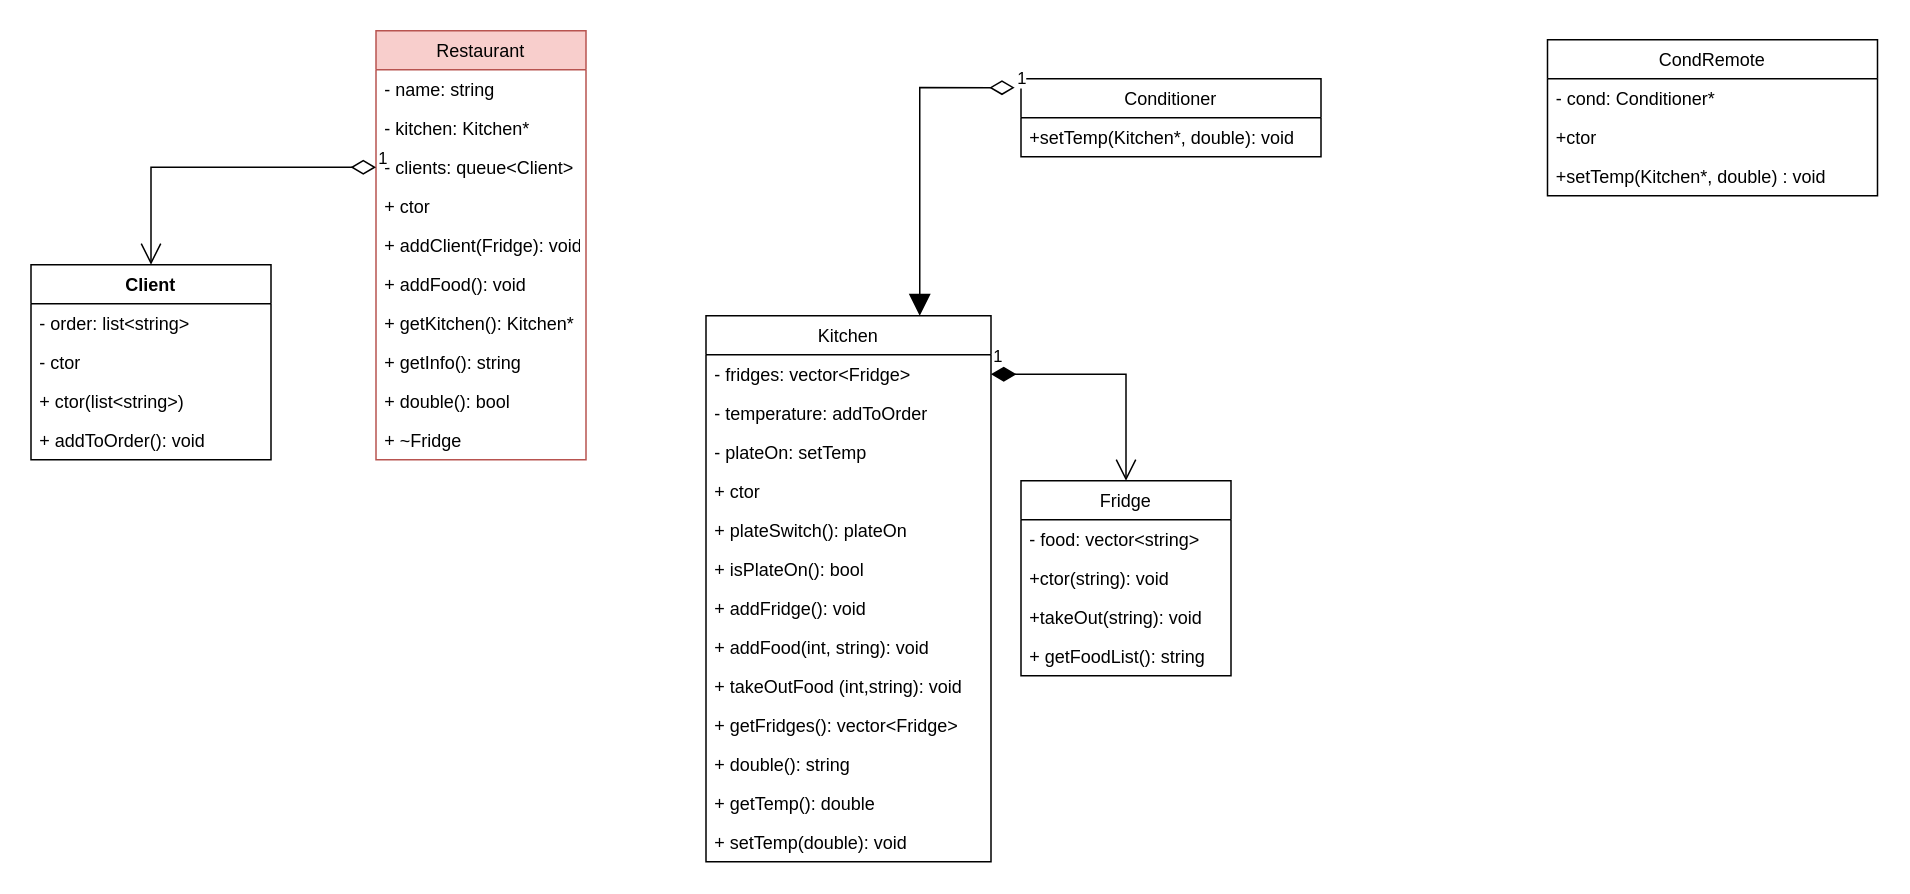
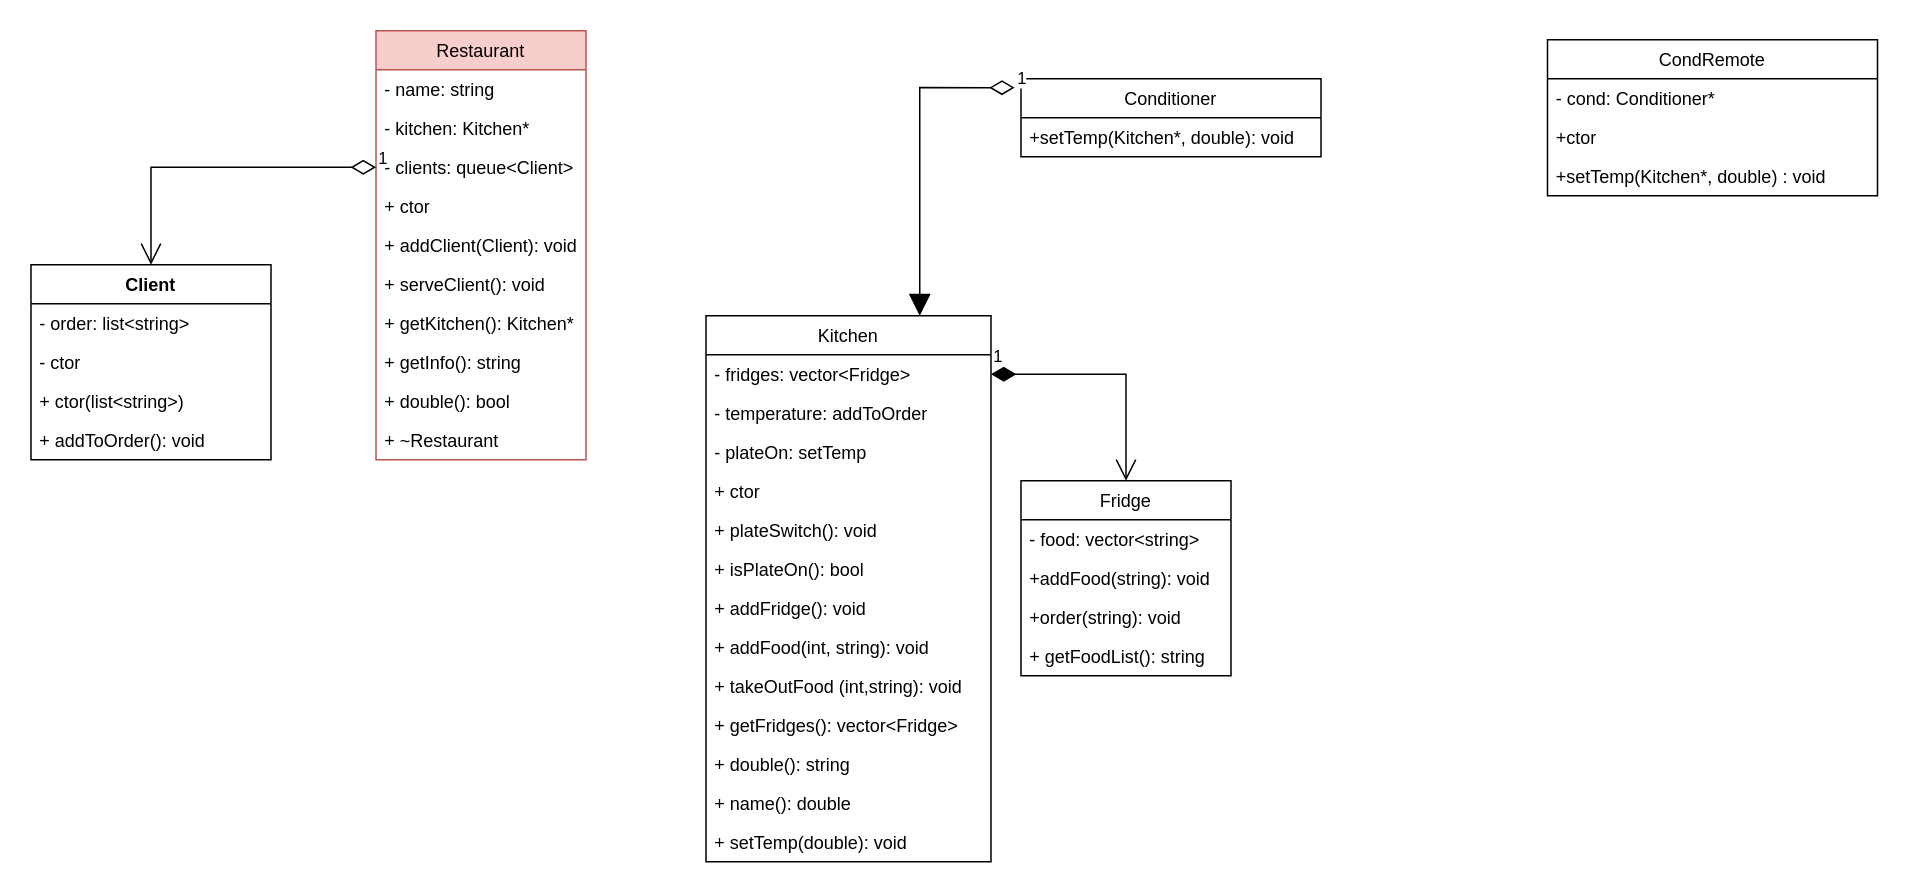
  <mxCell id="0" />
  <mxCell id="1" parent="0" />
  <mxCell id="2" value="Restaurant" style="swimlane;fontStyle=0;childLayout=stackLayout;horizontal=1;startSize=26;fillColor=#f8cecc;horizontalStack=0;resizeParent=1;resizeParentMax=0;resizeLast=0;collapsible=1;marginBottom=0;strokeColor=#b85450;" parent="1" vertex="1"><mxGeometry x="250" y="20" width="140" height="286" as="geometry" /></mxCell>
  <mxCell id="3" value="- name: string" style="text;strokeColor=none;fillColor=none;align=left;verticalAlign=top;spacingLeft=4;spacingRight=4;overflow=hidden;rotatable=0;points=[[0,0.5],[1,0.5]];portConstraint=eastwest;" parent="2" vertex="1"><mxGeometry y="26" width="140" height="26" as="geometry" /></mxCell>
  <mxCell id="4" value="- kitchen: Kitchen*" style="text;strokeColor=none;fillColor=none;align=left;verticalAlign=top;spacingLeft=4;spacingRight=4;overflow=hidden;rotatable=0;points=[[0,0.5],[1,0.5]];portConstraint=eastwest;" parent="2" vertex="1"><mxGeometry y="52" width="140" height="26" as="geometry" /></mxCell>
  <mxCell id="5" value="- clients: queue&lt;Client&gt;" style="text;strokeColor=none;fillColor=none;align=left;verticalAlign=top;spacingLeft=4;spacingRight=4;overflow=hidden;rotatable=0;points=[[0,0.5],[1,0.5]];portConstraint=eastwest;" parent="2" vertex="1"><mxGeometry y="78" width="140" height="26" as="geometry" /></mxCell>
  <mxCell id="6" value="+ ctor" style="text;strokeColor=none;fillColor=none;align=left;verticalAlign=top;spacingLeft=4;spacingRight=4;overflow=hidden;rotatable=0;points=[[0,0.5],[1,0.5]];portConstraint=eastwest;" parent="2" vertex="1"><mxGeometry y="104" width="140" height="26" as="geometry" /></mxCell>
- <mxCell id="7" value="+ addClient(Fridge): void" style="text;strokeColor=none;fillColor=none;align=left;verticalAlign=top;spacingLeft=4;spacingRight=4;overflow=hidden;rotatable=0;points=[[0,0.5],[1,0.5]];portConstraint=eastwest;" parent="2" vertex="1"><mxGeometry y="130" width="140" height="26" as="geometry" /></mxCell>
- <mxCell id="8" value="+ addFood(): void" style="text;strokeColor=none;fillColor=none;align=left;verticalAlign=top;spacingLeft=4;spacingRight=4;overflow=hidden;rotatable=0;points=[[0,0.5],[1,0.5]];portConstraint=eastwest;" parent="2" vertex="1"><mxGeometry y="156" width="140" height="26" as="geometry" /></mxCell>
+ <mxCell id="7" value="+ addClient(Client): void" style="text;strokeColor=none;fillColor=none;align=left;verticalAlign=top;spacingLeft=4;spacingRight=4;overflow=hidden;rotatable=0;points=[[0,0.5],[1,0.5]];portConstraint=eastwest;" parent="2" vertex="1"><mxGeometry y="130" width="140" height="26" as="geometry" /></mxCell>
+ <mxCell id="8" value="+ serveClient(): void" style="text;strokeColor=none;fillColor=none;align=left;verticalAlign=top;spacingLeft=4;spacingRight=4;overflow=hidden;rotatable=0;points=[[0,0.5],[1,0.5]];portConstraint=eastwest;" parent="2" vertex="1"><mxGeometry y="156" width="140" height="26" as="geometry" /></mxCell>
  <mxCell id="9" value="+ getKitchen(): Kitchen*" style="text;strokeColor=none;fillColor=none;align=left;verticalAlign=top;spacingLeft=4;spacingRight=4;overflow=hidden;rotatable=0;points=[[0,0.5],[1,0.5]];portConstraint=eastwest;" parent="2" vertex="1"><mxGeometry y="182" width="140" height="26" as="geometry" /></mxCell>
  <mxCell id="10" value="+ getInfo(): string" style="text;strokeColor=none;fillColor=none;align=left;verticalAlign=top;spacingLeft=4;spacingRight=4;overflow=hidden;rotatable=0;points=[[0,0.5],[1,0.5]];portConstraint=eastwest;" parent="2" vertex="1"><mxGeometry y="208" width="140" height="26" as="geometry" /></mxCell>
  <mxCell id="11" value="+ double(): bool" style="text;strokeColor=none;fillColor=none;align=left;verticalAlign=top;spacingLeft=4;spacingRight=4;overflow=hidden;rotatable=0;points=[[0,0.5],[1,0.5]];portConstraint=eastwest;" parent="2" vertex="1"><mxGeometry y="234" width="140" height="26" as="geometry" /></mxCell>
- <mxCell id="12" value="+ ~Fridge" style="text;strokeColor=none;fillColor=none;align=left;verticalAlign=top;spacingLeft=4;spacingRight=4;overflow=hidden;rotatable=0;points=[[0,0.5],[1,0.5]];portConstraint=eastwest;" parent="2" vertex="1"><mxGeometry y="260" width="140" height="26" as="geometry" /></mxCell>
+ <mxCell id="12" value="+ ~Restaurant" style="text;strokeColor=none;fillColor=none;align=left;verticalAlign=top;spacingLeft=4;spacingRight=4;overflow=hidden;rotatable=0;points=[[0,0.5],[1,0.5]];portConstraint=eastwest;" parent="2" vertex="1"><mxGeometry y="260" width="140" height="26" as="geometry" /></mxCell>
  <mxCell id="13" value="Conditioner" style="swimlane;fontStyle=0;childLayout=stackLayout;horizontal=1;startSize=26;fillColor=none;horizontalStack=0;resizeParent=1;resizeParentMax=0;resizeLast=0;collapsible=1;marginBottom=0;" parent="1" vertex="1"><mxGeometry x="680" y="52" width="200" height="52" as="geometry" /></mxCell>
  <mxCell id="14" value="+setTemp(Kitchen*, double): void" style="text;strokeColor=none;fillColor=none;align=left;verticalAlign=top;spacingLeft=4;spacingRight=4;overflow=hidden;rotatable=0;points=[[0,0.5],[1,0.5]];portConstraint=eastwest;" parent="13" vertex="1"><mxGeometry y="26" width="200" height="26" as="geometry" /></mxCell>
  <mxCell id="15" value="Kitchen" style="swimlane;fontStyle=0;childLayout=stackLayout;horizontal=1;startSize=26;fillColor=none;horizontalStack=0;resizeParent=1;resizeParentMax=0;resizeLast=0;collapsible=1;marginBottom=0;" parent="1" vertex="1"><mxGeometry x="470" y="210" width="190" height="364" as="geometry" /></mxCell>
  <mxCell id="16" value="- fridges: vector&lt;Fridge&gt; " style="text;strokeColor=none;fillColor=none;align=left;verticalAlign=top;spacingLeft=4;spacingRight=4;overflow=hidden;rotatable=0;points=[[0,0.5],[1,0.5]];portConstraint=eastwest;" parent="15" vertex="1"><mxGeometry y="26" width="190" height="26" as="geometry" /></mxCell>
  <mxCell id="17" value="- temperature: addToOrder" style="text;strokeColor=none;fillColor=none;align=left;verticalAlign=top;spacingLeft=4;spacingRight=4;overflow=hidden;rotatable=0;points=[[0,0.5],[1,0.5]];portConstraint=eastwest;" parent="15" vertex="1"><mxGeometry y="52" width="190" height="26" as="geometry" /></mxCell>
  <mxCell id="18" value="- plateOn: setTemp " style="text;strokeColor=none;fillColor=none;align=left;verticalAlign=top;spacingLeft=4;spacingRight=4;overflow=hidden;rotatable=0;points=[[0,0.5],[1,0.5]];portConstraint=eastwest;" parent="15" vertex="1"><mxGeometry y="78" width="190" height="26" as="geometry" /></mxCell>
  <mxCell id="19" value="+ ctor" style="text;strokeColor=none;fillColor=none;align=left;verticalAlign=top;spacingLeft=4;spacingRight=4;overflow=hidden;rotatable=0;points=[[0,0.5],[1,0.5]];portConstraint=eastwest;" parent="15" vertex="1"><mxGeometry y="104" width="190" height="26" as="geometry" /></mxCell>
- <mxCell id="20" value="+ plateSwitch(): plateOn" style="text;strokeColor=none;fillColor=none;align=left;verticalAlign=top;spacingLeft=4;spacingRight=4;overflow=hidden;rotatable=0;points=[[0,0.5],[1,0.5]];portConstraint=eastwest;" parent="15" vertex="1"><mxGeometry y="130" width="190" height="26" as="geometry" /></mxCell>
+ <mxCell id="20" value="+ plateSwitch(): void" style="text;strokeColor=none;fillColor=none;align=left;verticalAlign=top;spacingLeft=4;spacingRight=4;overflow=hidden;rotatable=0;points=[[0,0.5],[1,0.5]];portConstraint=eastwest;" parent="15" vertex="1"><mxGeometry y="130" width="190" height="26" as="geometry" /></mxCell>
  <mxCell id="21" value="+ isPlateOn(): bool" style="text;strokeColor=none;fillColor=none;align=left;verticalAlign=top;spacingLeft=4;spacingRight=4;overflow=hidden;rotatable=0;points=[[0,0.5],[1,0.5]];portConstraint=eastwest;" parent="15" vertex="1"><mxGeometry y="156" width="190" height="26" as="geometry" /></mxCell>
  <mxCell id="22" value="+ addFridge(): void" style="text;strokeColor=none;fillColor=none;align=left;verticalAlign=top;spacingLeft=4;spacingRight=4;overflow=hidden;rotatable=0;points=[[0,0.5],[1,0.5]];portConstraint=eastwest;" parent="15" vertex="1"><mxGeometry y="182" width="190" height="26" as="geometry" /></mxCell>
  <mxCell id="23" value="+ addFood(int, string): void" style="text;strokeColor=none;fillColor=none;align=left;verticalAlign=top;spacingLeft=4;spacingRight=4;overflow=hidden;rotatable=0;points=[[0,0.5],[1,0.5]];portConstraint=eastwest;" parent="15" vertex="1"><mxGeometry y="208" width="190" height="26" as="geometry" /></mxCell>
  <mxCell id="24" value="+ takeOutFood (int,string): void" style="text;strokeColor=none;fillColor=none;align=left;verticalAlign=top;spacingLeft=4;spacingRight=4;overflow=hidden;rotatable=0;points=[[0,0.5],[1,0.5]];portConstraint=eastwest;" parent="15" vertex="1"><mxGeometry y="234" width="190" height="26" as="geometry" /></mxCell>
  <mxCell id="25" value="+ getFridges(): vector&lt;Fridge&gt;" style="text;strokeColor=none;fillColor=none;align=left;verticalAlign=top;spacingLeft=4;spacingRight=4;overflow=hidden;rotatable=0;points=[[0,0.5],[1,0.5]];portConstraint=eastwest;" parent="15" vertex="1"><mxGeometry y="260" width="190" height="26" as="geometry" /></mxCell>
  <mxCell id="26" value="+ double(): string" style="text;strokeColor=none;fillColor=none;align=left;verticalAlign=top;spacingLeft=4;spacingRight=4;overflow=hidden;rotatable=0;points=[[0,0.5],[1,0.5]];portConstraint=eastwest;" parent="15" vertex="1"><mxGeometry y="286" width="190" height="26" as="geometry" /></mxCell>
- <mxCell id="27" value="+ getTemp(): double" style="text;strokeColor=none;fillColor=none;align=left;verticalAlign=top;spacingLeft=4;spacingRight=4;overflow=hidden;rotatable=0;points=[[0,0.5],[1,0.5]];portConstraint=eastwest;" parent="15" vertex="1"><mxGeometry y="312" width="190" height="26" as="geometry" /></mxCell>
+ <mxCell id="27" value="+ name(): double" style="text;strokeColor=none;fillColor=none;align=left;verticalAlign=top;spacingLeft=4;spacingRight=4;overflow=hidden;rotatable=0;points=[[0,0.5],[1,0.5]];portConstraint=eastwest;" parent="15" vertex="1"><mxGeometry y="312" width="190" height="26" as="geometry" /></mxCell>
  <mxCell id="28" value="+ setTemp(double): void" style="text;strokeColor=none;fillColor=none;align=left;verticalAlign=top;spacingLeft=4;spacingRight=4;overflow=hidden;rotatable=0;points=[[0,0.5],[1,0.5]];portConstraint=eastwest;" parent="15" vertex="1"><mxGeometry y="338" width="190" height="26" as="geometry" /></mxCell>
  <mxCell id="29" value="Fridge" style="swimlane;fontStyle=0;childLayout=stackLayout;horizontal=1;startSize=26;fillColor=none;horizontalStack=0;resizeParent=1;resizeParentMax=0;resizeLast=0;collapsible=1;marginBottom=0;" parent="1" vertex="1"><mxGeometry x="680" y="320" width="140" height="130" as="geometry" /></mxCell>
  <mxCell id="30" value="- food: vector&lt;string&gt;" style="text;strokeColor=none;fillColor=none;align=left;verticalAlign=top;spacingLeft=4;spacingRight=4;overflow=hidden;rotatable=0;points=[[0,0.5],[1,0.5]];portConstraint=eastwest;" parent="29" vertex="1"><mxGeometry y="26" width="140" height="26" as="geometry" /></mxCell>
- <mxCell id="31" value="+ctor(string): void" style="text;strokeColor=none;fillColor=none;align=left;verticalAlign=top;spacingLeft=4;spacingRight=4;overflow=hidden;rotatable=0;points=[[0,0.5],[1,0.5]];portConstraint=eastwest;" parent="29" vertex="1"><mxGeometry y="52" width="140" height="26" as="geometry" /></mxCell>
- <mxCell id="32" value="+takeOut(string): void" style="text;strokeColor=none;fillColor=none;align=left;verticalAlign=top;spacingLeft=4;spacingRight=4;overflow=hidden;rotatable=0;points=[[0,0.5],[1,0.5]];portConstraint=eastwest;" parent="29" vertex="1"><mxGeometry y="78" width="140" height="26" as="geometry" /></mxCell>
+ <mxCell id="31" value="+addFood(string): void" style="text;strokeColor=none;fillColor=none;align=left;verticalAlign=top;spacingLeft=4;spacingRight=4;overflow=hidden;rotatable=0;points=[[0,0.5],[1,0.5]];portConstraint=eastwest;" parent="29" vertex="1"><mxGeometry y="52" width="140" height="26" as="geometry" /></mxCell>
+ <mxCell id="32" value="+order(string): void" style="text;strokeColor=none;fillColor=none;align=left;verticalAlign=top;spacingLeft=4;spacingRight=4;overflow=hidden;rotatable=0;points=[[0,0.5],[1,0.5]];portConstraint=eastwest;" parent="29" vertex="1"><mxGeometry y="78" width="140" height="26" as="geometry" /></mxCell>
  <mxCell id="33" value="+ getFoodList(): string" style="text;strokeColor=none;fillColor=none;align=left;verticalAlign=top;spacingLeft=4;spacingRight=4;overflow=hidden;rotatable=0;points=[[0,0.5],[1,0.5]];portConstraint=eastwest;" parent="29" vertex="1"><mxGeometry y="104" width="140" height="26" as="geometry" /></mxCell>
  <mxCell id="34" value="1" style="endArrow=open;html=1;endSize=12;startArrow=diamondThin;startSize=14;startFill=1;edgeStyle=orthogonalEdgeStyle;align=left;verticalAlign=bottom;rounded=0;exitX=1;exitY=0.5;exitDx=0;exitDy=0;entryX=0.5;entryY=0;entryDx=0;entryDy=0;" parent="1" source="16" target="29" edge="1"><mxGeometry x="-1" y="3" relative="1" as="geometry"><mxPoint x="470" y="350" as="sourcePoint" /><mxPoint x="630" y="350" as="targetPoint" /></mxGeometry></mxCell>
  <mxCell id="35" value="CondRemote" style="swimlane;fontStyle=0;childLayout=stackLayout;horizontal=1;startSize=26;fillColor=none;horizontalStack=0;resizeParent=1;resizeParentMax=0;resizeLast=0;collapsible=1;marginBottom=0;" parent="1" vertex="1"><mxGeometry x="1031" y="26" width="220" height="104" as="geometry" /></mxCell>
  <mxCell id="36" value="- cond: Conditioner*" style="text;strokeColor=none;fillColor=none;align=left;verticalAlign=top;spacingLeft=4;spacingRight=4;overflow=hidden;rotatable=0;points=[[0,0.5],[1,0.5]];portConstraint=eastwest;" parent="35" vertex="1"><mxGeometry y="26" width="220" height="26" as="geometry" /></mxCell>
  <mxCell id="37" value="+ctor" style="text;strokeColor=none;fillColor=none;align=left;verticalAlign=top;spacingLeft=4;spacingRight=4;overflow=hidden;rotatable=0;points=[[0,0.5],[1,0.5]];portConstraint=eastwest;" parent="35" vertex="1"><mxGeometry y="52" width="220" height="26" as="geometry" /></mxCell>
  <mxCell id="38" value="+setTemp(Kitchen*, double) : void" style="text;strokeColor=none;fillColor=none;align=left;verticalAlign=top;spacingLeft=4;spacingRight=4;overflow=hidden;rotatable=0;points=[[0,0.5],[1,0.5]];portConstraint=eastwest;" parent="35" vertex="1"><mxGeometry y="78" width="220" height="26" as="geometry" /></mxCell>
  <mxCell id="39" value="1" style="endArrow=block;html=1;endSize=12;startArrow=diamondThin;startSize=14;startFill=0;edgeStyle=orthogonalEdgeStyle;align=left;verticalAlign=bottom;rounded=0;exitX=-0.021;exitY=0.114;exitDx=0;exitDy=0;exitPerimeter=0;entryX=0.75;entryY=0;entryDx=0;entryDy=0;" parent="1" source="13" target="15" edge="1"><mxGeometry x="-1" y="3" relative="1" as="geometry"><mxPoint x="470" y="250" as="sourcePoint" /><mxPoint x="630" y="250" as="targetPoint" /></mxGeometry></mxCell>
  <mxCell id="40" value="1" style="endArrow=open;html=1;endSize=12;startArrow=diamondThin;startSize=14;startFill=0;edgeStyle=orthogonalEdgeStyle;align=left;verticalAlign=bottom;rounded=0;exitX=0;exitY=0.5;exitDx=0;exitDy=0;" parent="1" source="5" target="41" edge="1"><mxGeometry x="-1" y="3" relative="1" as="geometry"><mxPoint x="570" y="130" as="sourcePoint" /><mxPoint x="170" y="160" as="targetPoint" /></mxGeometry></mxCell>
  <mxCell id="41" value="Client&#10;&#10;" style="swimlane;fontStyle=1;align=center;verticalAlign=top;childLayout=stackLayout;horizontal=1;startSize=26;horizontalStack=0;resizeParent=1;resizeParentMax=0;resizeLast=0;collapsible=1;marginBottom=0;" parent="1" vertex="1"><mxGeometry x="20" y="176" width="160" height="130" as="geometry" /></mxCell>
  <mxCell id="42" value="- order: list&lt;string&gt;" style="text;strokeColor=none;fillColor=none;align=left;verticalAlign=top;spacingLeft=4;spacingRight=4;overflow=hidden;rotatable=0;points=[[0,0.5],[1,0.5]];portConstraint=eastwest;" parent="41" vertex="1"><mxGeometry y="26" width="160" height="26" as="geometry" /></mxCell>
  <mxCell id="43" value="- ctor" style="text;strokeColor=none;fillColor=none;align=left;verticalAlign=top;spacingLeft=4;spacingRight=4;overflow=hidden;rotatable=0;points=[[0,0.5],[1,0.5]];portConstraint=eastwest;" parent="41" vertex="1"><mxGeometry y="52" width="160" height="26" as="geometry" /></mxCell>
  <mxCell id="44" value="+ ctor(list&lt;string&gt;)" style="text;strokeColor=none;fillColor=none;align=left;verticalAlign=top;spacingLeft=4;spacingRight=4;overflow=hidden;rotatable=0;points=[[0,0.5],[1,0.5]];portConstraint=eastwest;" parent="41" vertex="1"><mxGeometry y="78" width="160" height="26" as="geometry" /></mxCell>
  <mxCell id="45" value="+ addToOrder(): void" style="text;strokeColor=none;fillColor=none;align=left;verticalAlign=top;spacingLeft=4;spacingRight=4;overflow=hidden;rotatable=0;points=[[0,0.5],[1,0.5]];portConstraint=eastwest;" parent="41" vertex="1"><mxGeometry y="104" width="160" height="26" as="geometry" /></mxCell>
